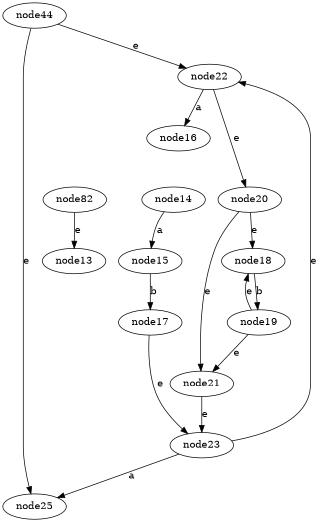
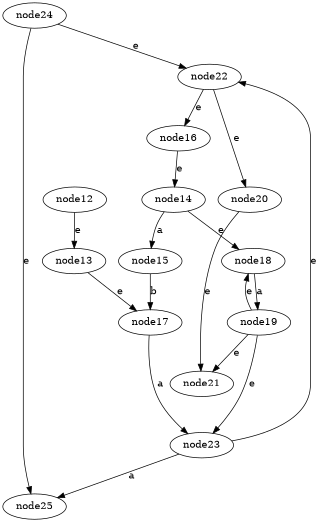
  digraph {
-   node24 [label=node44]
+   node24
    node22
    node25
    node16
    node20
    node14
    node18
    node21
-   node12 [label=node82]
+   node12
    node13
    node15
    node17
    node23
    node19
    node24 -> node22 [label=e]
    node24 -> node25 [label=e]
-   node22 -> node16 [label=a]
+   node22 -> node16 [label=e]
    node22 -> node20 [label=e]
-   node20 -> node18 [label=e]
+   node16 -> node14 [label=e]
+   node14 -> node18 [label=e]
    node20 -> node21 [label=e]
    node14 -> node15 [label=a]
-   node18 -> node19 [label=b]
-   node21 -> node23 [label=e]
+   node18 -> node19 [label=a]
+   node19 -> node23 [label=e]
    node12 -> node13 [label=e]
+   node13 -> node17 [label=e]
    node15 -> node17 [label=b]
-   node17 -> node23 [label=e]
+   node17 -> node23 [label=a]
    node23 -> node22 [label=e]
    node23 -> node25 [label=a]
    node19 -> node18 [label=e]
    node19 -> node21 [label=e]
  }
